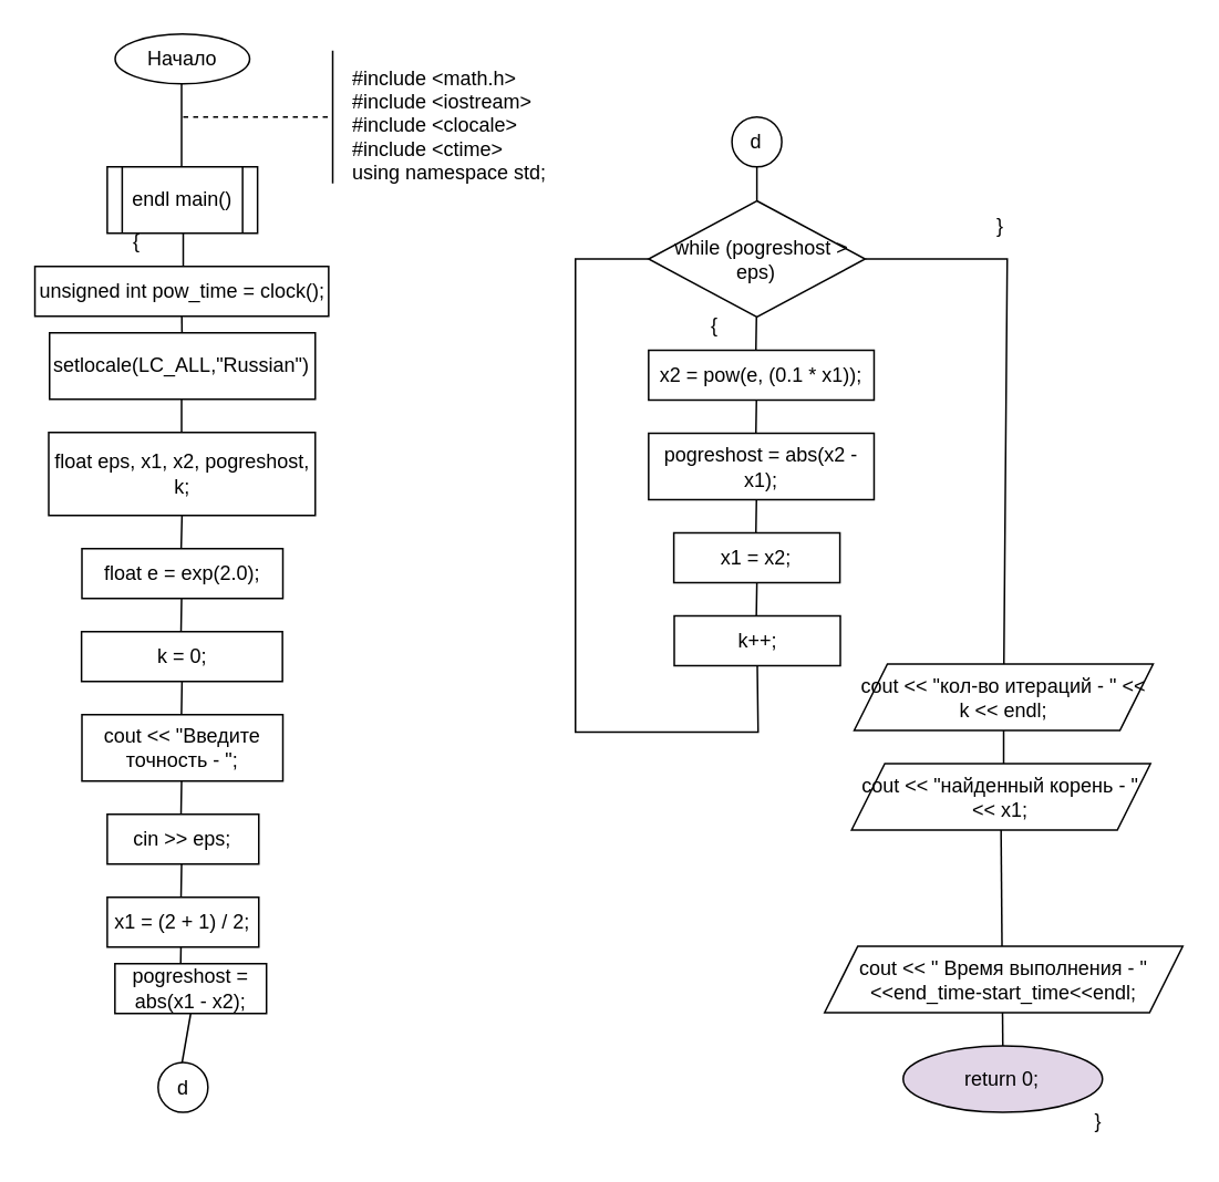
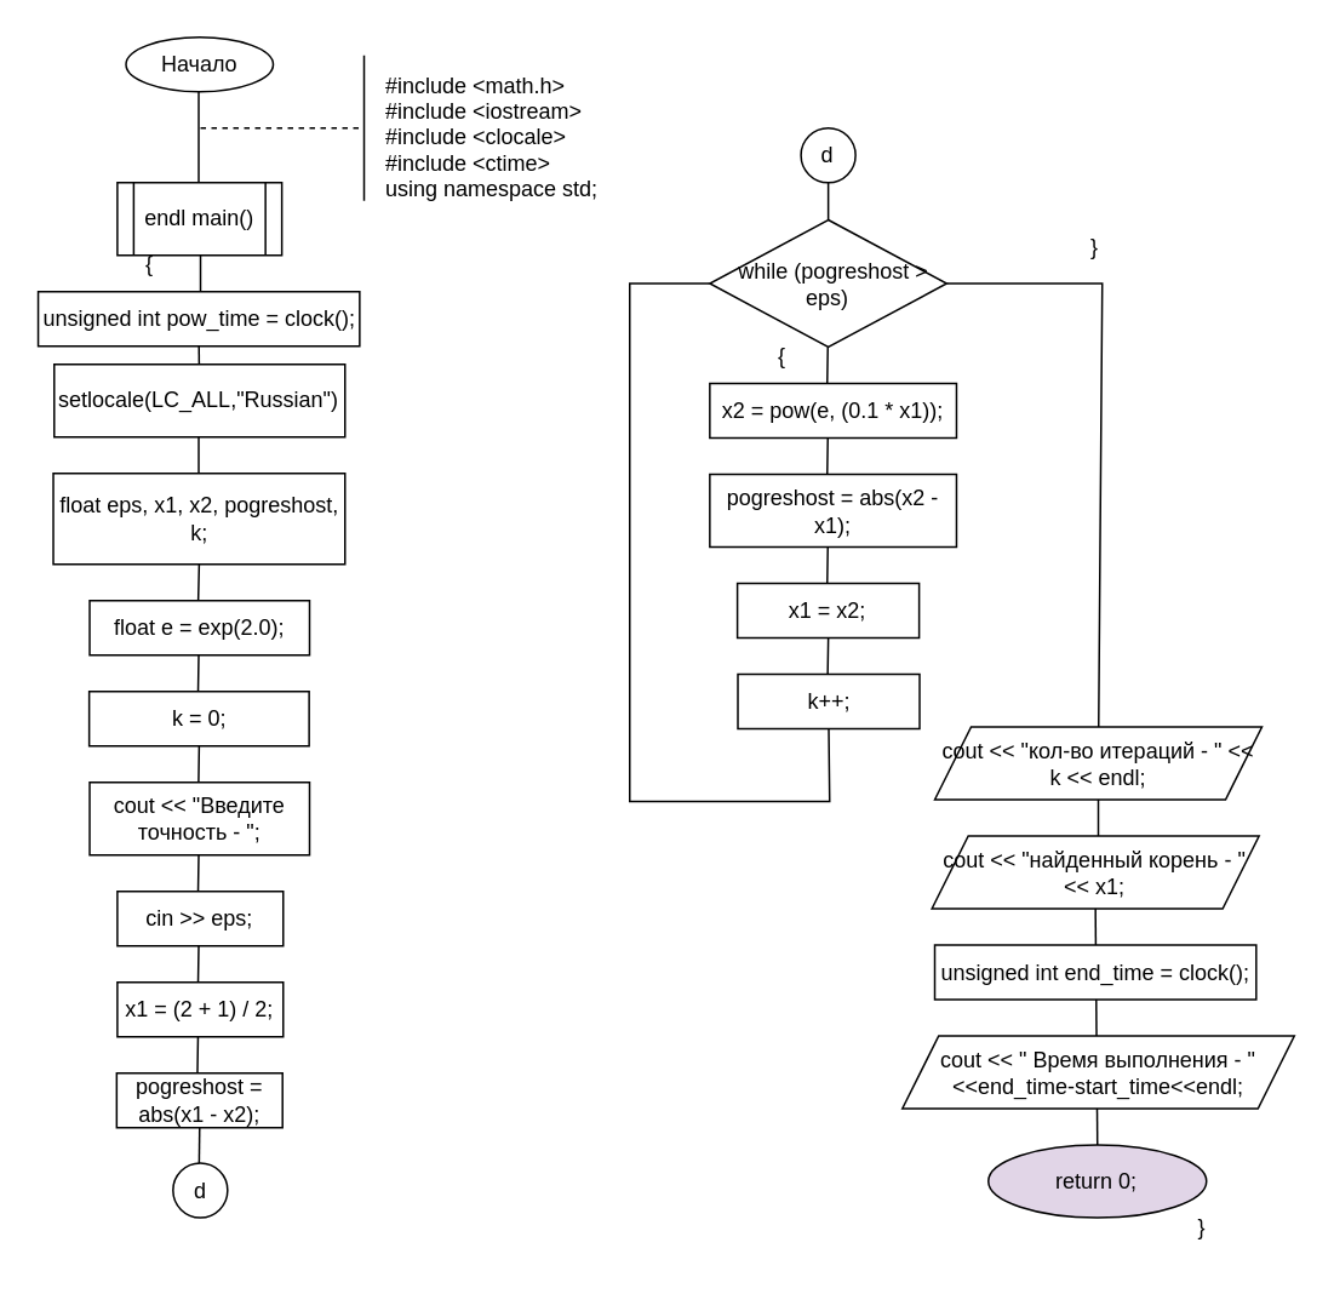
  <mxCell id="0" />
  <mxCell id="1" parent="0" />
  <mxCell id="2" value="Начало" style="ellipse;whiteSpace=wrap;html=1;" parent="1" vertex="1"><mxGeometry x="68.84" y="20" width="81" height="30" as="geometry" /></mxCell>
  <mxCell id="3" value="" style="endArrow=none;html=1;rounded=0;" parent="1" edge="1"><mxGeometry width="50" height="50" relative="1" as="geometry"><mxPoint x="108.84" y="100" as="sourcePoint" /><mxPoint x="108.84" y="50" as="targetPoint" /></mxGeometry></mxCell>
  <mxCell id="4" value="" style="endArrow=none;dashed=1;html=1;rounded=0;" parent="1" edge="1"><mxGeometry width="50" height="50" relative="1" as="geometry"><mxPoint x="109.84" y="70" as="sourcePoint" /><mxPoint x="199.84" y="70" as="targetPoint" /><Array as="points" /></mxGeometry></mxCell>
  <mxCell id="5" value="" style="endArrow=none;html=1;rounded=0;" parent="1" edge="1"><mxGeometry width="50" height="50" relative="1" as="geometry"><mxPoint x="199.84" y="110" as="sourcePoint" /><mxPoint x="199.84" y="30" as="targetPoint" /></mxGeometry></mxCell>
  <mxCell id="6" value="&lt;div&gt;#include &amp;lt;math.h&amp;gt;&lt;/div&gt;#include &amp;lt;iostream&amp;gt;&lt;div&gt;#include &amp;lt;clocale&amp;gt;&lt;/div&gt;&lt;div&gt;#include &amp;lt;ctime&amp;gt;&lt;br&gt;&lt;/div&gt;&lt;div&gt;using namespace std;&lt;/div&gt;" style="text;html=1;align=left;verticalAlign=middle;whiteSpace=wrap;rounded=0;" parent="1" vertex="1"><mxGeometry x="209.84" y="60" width="190" height="30" as="geometry" /></mxCell>
  <mxCell id="7" value="endl main()" style="shape=process;whiteSpace=wrap;html=1;backgroundOutline=1;" parent="1" vertex="1"><mxGeometry x="64.09" y="100" width="90.5" height="40" as="geometry" /></mxCell>
  <mxCell id="8" value="" style="endArrow=none;html=1;rounded=0;" parent="1" edge="1"><mxGeometry width="50" height="50" relative="1" as="geometry"><mxPoint x="109.84" y="170" as="sourcePoint" /><mxPoint x="109.84" y="140" as="targetPoint" /></mxGeometry></mxCell>
  <mxCell id="9" value="{" style="text;html=1;align=center;verticalAlign=middle;whiteSpace=wrap;rounded=0;" parent="1" vertex="1"><mxGeometry x="64.09" y="130" width="35.75" height="30" as="geometry" /></mxCell>
  <mxCell id="10" value="setlocale(LC_ALL,&quot;Russian&quot;)" style="rounded=0;whiteSpace=wrap;html=1;" parent="1" vertex="1"><mxGeometry x="29.34" y="200" width="160" height="40" as="geometry" /></mxCell>
  <mxCell id="11" value="" style="endArrow=none;html=1;rounded=0;" parent="1" edge="1"><mxGeometry width="50" height="50" relative="1" as="geometry"><mxPoint x="108.84" y="270" as="sourcePoint" /><mxPoint x="108.84" y="240" as="targetPoint" /><Array as="points"><mxPoint x="108.84" y="260" /></Array></mxGeometry></mxCell>
  <mxCell id="12" value="float eps, x1, x2, pogreshost, k;" style="rounded=0;whiteSpace=wrap;html=1;" parent="1" vertex="1"><mxGeometry x="28.84" y="260" width="160.5" height="50" as="geometry" /></mxCell>
  <mxCell id="13" value="" style="endArrow=none;html=1;rounded=0;entryX=0.5;entryY=1;entryDx=0;entryDy=0;exitX=0.5;exitY=0;exitDx=0;exitDy=0;" parent="1" source="14" target="12" edge="1"><mxGeometry width="50" height="50" relative="1" as="geometry"><mxPoint x="108.34" y="350" as="sourcePoint" /><mxPoint x="108.34" y="320" as="targetPoint" /><Array as="points"><mxPoint x="108.34" y="340" /></Array></mxGeometry></mxCell>
  <mxCell id="14" value="float e = exp(2.0);" style="rounded=0;whiteSpace=wrap;html=1;" parent="1" vertex="1"><mxGeometry x="48.84" y="330" width="121" height="30" as="geometry" /></mxCell>
  <mxCell id="15" value="" style="endArrow=none;html=1;rounded=0;entryX=0.5;entryY=1;entryDx=0;entryDy=0;exitX=0.5;exitY=0;exitDx=0;exitDy=0;" parent="1" source="16" edge="1"><mxGeometry width="50" height="50" relative="1" as="geometry"><mxPoint x="108.34" y="400" as="sourcePoint" /><mxPoint x="108.84" y="360" as="targetPoint" /><Array as="points"><mxPoint x="108.34" y="390" /></Array></mxGeometry></mxCell>
  <mxCell id="16" value="k = 0;" style="rounded=0;whiteSpace=wrap;html=1;" parent="1" vertex="1"><mxGeometry x="48.59" y="380" width="121" height="30" as="geometry" /></mxCell>
  <mxCell id="17" value="" style="endArrow=none;html=1;rounded=0;entryX=0.5;entryY=1;entryDx=0;entryDy=0;exitX=0.5;exitY=0;exitDx=0;exitDy=0;" parent="1" source="18" edge="1"><mxGeometry width="50" height="50" relative="1" as="geometry"><mxPoint x="108.59" y="450" as="sourcePoint" /><mxPoint x="109.09" y="410" as="targetPoint" /><Array as="points"><mxPoint x="108.59" y="440" /></Array></mxGeometry></mxCell>
  <mxCell id="18" value="cout &lt;&lt; &quot;Введите точность - &quot;;" style="rounded=0;whiteSpace=wrap;html=1;" parent="1" vertex="1"><mxGeometry x="48.84" y="430" width="121" height="40" as="geometry" /></mxCell>
  <mxCell id="19" value="" style="endArrow=none;html=1;rounded=0;entryX=0.5;entryY=1;entryDx=0;entryDy=0;exitX=0.5;exitY=0;exitDx=0;exitDy=0;" parent="1" source="20" edge="1"><mxGeometry width="50" height="50" relative="1" as="geometry"><mxPoint x="108.34" y="510" as="sourcePoint" /><mxPoint x="108.84" y="470" as="targetPoint" /><Array as="points"><mxPoint x="108.34" y="500" /></Array></mxGeometry></mxCell>
  <mxCell id="20" value="cin &gt;&gt; eps;" style="rounded=0;whiteSpace=wrap;html=1;" parent="1" vertex="1"><mxGeometry x="64.09" y="490" width="91.25" height="30" as="geometry" /></mxCell>
  <mxCell id="21" value="" style="endArrow=none;html=1;rounded=0;entryX=0.5;entryY=1;entryDx=0;entryDy=0;exitX=0.5;exitY=0;exitDx=0;exitDy=0;" parent="1" source="22" edge="1"><mxGeometry width="50" height="50" relative="1" as="geometry"><mxPoint x="108.34" y="560" as="sourcePoint" /><mxPoint x="108.84" y="520" as="targetPoint" /><Array as="points"><mxPoint x="108.34" y="550" /></Array></mxGeometry></mxCell>
  <mxCell id="22" value="x1 = (2 + 1) / 2;" style="rounded=0;whiteSpace=wrap;html=1;" parent="1" vertex="1"><mxGeometry x="64.09" y="540" width="91.25" height="30" as="geometry" /></mxCell>
  <mxCell id="23" value="" style="endArrow=none;html=1;rounded=0;entryX=0.5;entryY=1;entryDx=0;entryDy=0;exitX=0.5;exitY=0;exitDx=0;exitDy=0;" parent="1" source="24" edge="1"><mxGeometry width="50" height="50" relative="1" as="geometry"><mxPoint x="107.97" y="610" as="sourcePoint" /><mxPoint x="108.47" y="570" as="targetPoint" /><Array as="points"><mxPoint x="107.97" y="600" /></Array></mxGeometry></mxCell>
- <mxCell id="24" value="pogreshost = abs(x1 - x2);" style="rounded=0;whiteSpace=wrap;html=1;" parent="1" vertex="1"><mxGeometry x="68.72" y="580" width="91.25" height="30" as="geometry" /></mxCell>
+ <mxCell id="24" value="pogreshost = abs(x1 - x2);" style="rounded=0;whiteSpace=wrap;html=1;" parent="1" vertex="1"><mxGeometry x="63.72" y="590" width="91.25" height="30" as="geometry" /></mxCell>
  <mxCell id="25" value="&amp;nbsp; while (pogreshost &amp;gt; eps)" style="rhombus;whiteSpace=wrap;html=1;" parent="1" vertex="1"><mxGeometry x="390.06" y="120.5" width="130.37" height="70" as="geometry" /></mxCell>
  <mxCell id="26" value="" style="endArrow=none;html=1;rounded=0;entryX=0.5;entryY=1;entryDx=0;entryDy=0;exitX=0.5;exitY=0;exitDx=0;exitDy=0;" parent="1" target="24" edge="1"><mxGeometry width="50" height="50" relative="1" as="geometry"><mxPoint x="109.085" y="640" as="sourcePoint" /><mxPoint x="209.84" y="560" as="targetPoint" /></mxGeometry></mxCell>
  <mxCell id="27" value="" style="endArrow=none;html=1;rounded=0;entryX=0.5;entryY=1;entryDx=0;entryDy=0;exitX=0.5;exitY=0;exitDx=0;exitDy=0;" parent="1" source="28" edge="1"><mxGeometry width="50" height="50" relative="1" as="geometry"><mxPoint x="454.5" y="230.5" as="sourcePoint" /><mxPoint x="455" y="190.5" as="targetPoint" /><Array as="points"><mxPoint x="454.5" y="220.5" /></Array></mxGeometry></mxCell>
  <mxCell id="28" value="x2 = pow(e, (0.1 * x1));" style="rounded=0;whiteSpace=wrap;html=1;" parent="1" vertex="1"><mxGeometry x="390.06" y="210.5" width="135.75" height="30" as="geometry" /></mxCell>
  <mxCell id="29" value="" style="endArrow=none;html=1;rounded=0;entryX=0.5;entryY=1;entryDx=0;entryDy=0;exitX=0.5;exitY=0;exitDx=0;exitDy=0;" parent="1" source="30" edge="1"><mxGeometry width="50" height="50" relative="1" as="geometry"><mxPoint x="454.5" y="280.5" as="sourcePoint" /><mxPoint x="455" y="240.5" as="targetPoint" /><Array as="points"><mxPoint x="454.5" y="270.5" /></Array></mxGeometry></mxCell>
  <mxCell id="30" value="pogreshost = abs(x2 - x1);" style="rounded=0;whiteSpace=wrap;html=1;" parent="1" vertex="1"><mxGeometry x="390.06" y="260.5" width="135.75" height="40" as="geometry" /></mxCell>
  <mxCell id="31" value="" style="endArrow=none;html=1;rounded=0;entryX=0.5;entryY=1;entryDx=0;entryDy=0;exitX=0.5;exitY=0;exitDx=0;exitDy=0;" parent="1" source="32" edge="1"><mxGeometry width="50" height="50" relative="1" as="geometry"><mxPoint x="454.5" y="340.5" as="sourcePoint" /><mxPoint x="455" y="300.5" as="targetPoint" /><Array as="points"><mxPoint x="454.5" y="330.5" /></Array></mxGeometry></mxCell>
  <mxCell id="32" value="x1 = x2;" style="rounded=0;whiteSpace=wrap;html=1;" parent="1" vertex="1"><mxGeometry x="405.24" y="320.5" width="100" height="30" as="geometry" /></mxCell>
  <mxCell id="33" value="" style="endArrow=none;html=1;rounded=0;entryX=0.5;entryY=1;entryDx=0;entryDy=0;exitX=0.5;exitY=0;exitDx=0;exitDy=0;" parent="1" source="34" edge="1"><mxGeometry width="50" height="50" relative="1" as="geometry"><mxPoint x="454.76" y="390.5" as="sourcePoint" /><mxPoint x="455.26" y="350.5" as="targetPoint" /><Array as="points"><mxPoint x="454.76" y="380.5" /></Array></mxGeometry></mxCell>
  <mxCell id="34" value="k++;" style="rounded=0;whiteSpace=wrap;html=1;" parent="1" vertex="1"><mxGeometry x="405.5" y="370.5" width="100" height="30" as="geometry" /></mxCell>
  <mxCell id="35" value="" style="endArrow=none;html=1;rounded=0;entryX=0.5;entryY=1;entryDx=0;entryDy=0;exitX=0;exitY=0.5;exitDx=0;exitDy=0;" parent="1" source="25" target="34" edge="1"><mxGeometry width="50" height="50" relative="1" as="geometry"><mxPoint x="506" y="290.5" as="sourcePoint" /><mxPoint x="556" y="240.5" as="targetPoint" /><Array as="points"><mxPoint x="346" y="155.5" /><mxPoint x="346" y="440.5" /><mxPoint x="456" y="440.5" /></Array></mxGeometry></mxCell>
  <mxCell id="36" value="" style="endArrow=none;html=1;rounded=0;exitX=1;exitY=0.5;exitDx=0;exitDy=0;" parent="1" source="25" target="37" edge="1"><mxGeometry width="50" height="50" relative="1" as="geometry"><mxPoint x="506" y="290.5" as="sourcePoint" /><mxPoint x="566" y="480.5" as="targetPoint" /><Array as="points"><mxPoint x="566" y="155.5" /><mxPoint x="606" y="155.5" /></Array></mxGeometry></mxCell>
  <mxCell id="37" value="cout &lt;&lt; &quot;кол-во итераций - &quot; &lt;&lt; k &lt;&lt; endl;" style="shape=parallelogram;perimeter=parallelogramPerimeter;whiteSpace=wrap;html=1;fixedSize=1;" parent="1" vertex="1"><mxGeometry x="513.84" y="399.5" width="180" height="40" as="geometry" /></mxCell>
  <mxCell id="38" value="" style="endArrow=none;html=1;rounded=0;entryX=0.5;entryY=1;entryDx=0;entryDy=0;" parent="1" target="37" edge="1"><mxGeometry width="50" height="50" relative="1" as="geometry"><mxPoint x="603.84" y="469.5" as="sourcePoint" /><mxPoint x="593.84" y="159.5" as="targetPoint" /></mxGeometry></mxCell>
  <mxCell id="39" value="cout &lt;&lt; &quot;найденный корень - &quot; &lt;&lt; x1;" style="shape=parallelogram;perimeter=parallelogramPerimeter;whiteSpace=wrap;html=1;fixedSize=1;" parent="1" vertex="1"><mxGeometry x="512.27" y="459.5" width="180" height="40" as="geometry" /></mxCell>
  <mxCell id="40" value="return 0;" style="ellipse;whiteSpace=wrap;html=1;fillColor=#e1d5e7;" parent="1" vertex="1"><mxGeometry x="543.34" y="629.5" width="120" height="40" as="geometry" /></mxCell>
  <mxCell id="41" value="" style="endArrow=none;html=1;rounded=0;entryX=0.5;entryY=1;entryDx=0;entryDy=0;exitX=0.5;exitY=0;exitDx=0;exitDy=0;" parent="1" source="40" target="39" edge="1"><mxGeometry width="50" height="50" relative="1" as="geometry"><mxPoint x="543.84" y="489.5" as="sourcePoint" /><mxPoint x="593.84" y="439.5" as="targetPoint" /></mxGeometry></mxCell>
  <mxCell id="42" value="}" style="text;html=1;align=center;verticalAlign=middle;whiteSpace=wrap;rounded=0;" parent="1" vertex="1"><mxGeometry x="630.71" y="660" width="60" height="30" as="geometry" /></mxCell>
+ <mxCell id="43" value="unsigned int end_time = clock();" style="rounded=0;whiteSpace=wrap;html=1;" parent="1" vertex="1"><mxGeometry x="513.84" y="519.5" width="176.87" height="30" as="geometry" /></mxCell>
  <mxCell id="44" value="cout &amp;lt;&amp;lt; &quot; Время выполнения - &quot;&amp;lt;&amp;lt;end_time-start_time&amp;lt;&amp;lt;endl;" style="shape=parallelogram;perimeter=parallelogramPerimeter;whiteSpace=wrap;html=1;fixedSize=1;" parent="1" vertex="1"><mxGeometry x="496" y="569.5" width="215.68" height="40" as="geometry" /></mxCell>
  <mxCell id="45" value="unsigned int pow_time = clock();" style="rounded=0;whiteSpace=wrap;html=1;" parent="1" vertex="1"><mxGeometry x="20.53" y="160" width="176.87" height="30" as="geometry" /></mxCell>
  <mxCell id="46" value="" style="endArrow=none;html=1;rounded=0;entryX=0.5;entryY=1;entryDx=0;entryDy=0;" parent="1" source="10" target="45" edge="1"><mxGeometry width="50" height="50" relative="1" as="geometry"><mxPoint x="89.84" y="340" as="sourcePoint" /><mxPoint x="139.84" y="290" as="targetPoint" /></mxGeometry></mxCell>
  <mxCell id="47" value="d" style="ellipse;whiteSpace=wrap;html=1;aspect=fixed;" vertex="1" parent="1"><mxGeometry x="94.72" y="639.5" width="30" height="30" as="geometry" /></mxCell>
  <mxCell id="48" value="d" style="ellipse;whiteSpace=wrap;html=1;aspect=fixed;" vertex="1" parent="1"><mxGeometry x="440.24" y="70" width="30" height="30" as="geometry" /></mxCell>
  <mxCell id="49" value="" style="endArrow=none;html=1;rounded=0;entryX=0.5;entryY=1;entryDx=0;entryDy=0;exitX=0.5;exitY=0;exitDx=0;exitDy=0;" edge="1" parent="1" source="25" target="48"><mxGeometry width="50" height="50" relative="1" as="geometry"><mxPoint x="362" y="380" as="sourcePoint" /><mxPoint x="412" y="330" as="targetPoint" /></mxGeometry></mxCell>
  <mxCell id="50" value="{" style="text;html=1;align=center;verticalAlign=middle;whiteSpace=wrap;rounded=0;" vertex="1" parent="1"><mxGeometry x="412" y="180.5" width="35.75" height="30" as="geometry" /></mxCell>
  <mxCell id="51" value="}" style="text;html=1;align=center;verticalAlign=middle;whiteSpace=wrap;rounded=0;" vertex="1" parent="1"><mxGeometry x="572.27" y="120.5" width="60" height="30" as="geometry" /></mxCell>
